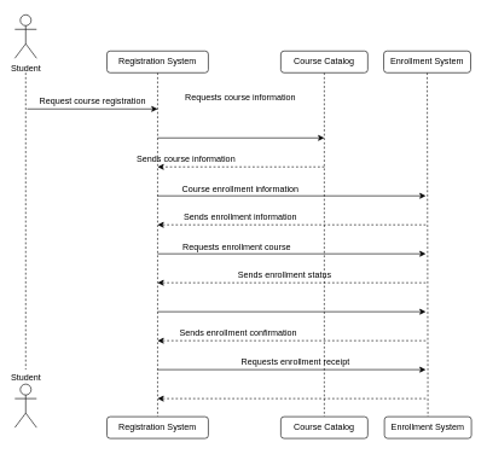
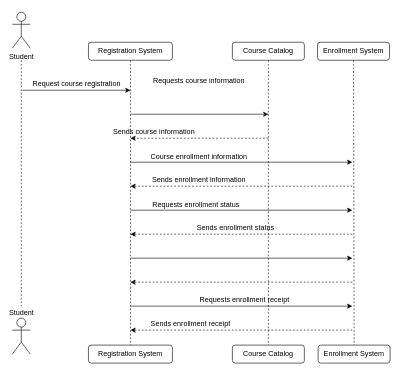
  <mxCell id="0" />
  <mxCell id="1" parent="0" />
  <mxCell id="2" style="edgeStyle=none;html=1;dashed=1;endArrow=none;endFill=0;" edge="1" parent="1"><mxGeometry relative="1" as="geometry"><mxPoint x="35" y="510" as="targetPoint" /><mxPoint x="35" y="100" as="sourcePoint" /></mxGeometry></mxCell>
  <mxCell id="3" value="Student" style="shape=umlActor;verticalLabelPosition=bottom;verticalAlign=top;html=1;outlineConnect=0;" vertex="1" parent="1"><mxGeometry x="20" y="20" width="30" height="60" as="geometry" /></mxCell>
  <mxCell id="4" value="Student" style="shape=umlActor;verticalLabelPosition=top;verticalAlign=bottom;html=1;outlineConnect=0;align=center;labelPosition=center;" vertex="1" parent="1"><mxGeometry x="20" y="530" width="30" height="60" as="geometry" /></mxCell>
  <mxCell id="5" style="edgeStyle=none;html=1;entryX=0.5;entryY=0;entryDx=0;entryDy=0;dashed=1;endArrow=none;endFill=0;" edge="1" parent="1" source="6" target="11"><mxGeometry relative="1" as="geometry" /></mxCell>
  <mxCell id="6" value="Registration System" style="rounded=1;whiteSpace=wrap;html=1;" vertex="1" parent="1"><mxGeometry x="147" y="70" width="140" height="30" as="geometry" /></mxCell>
  <mxCell id="7" style="edgeStyle=none;html=1;entryX=0.5;entryY=0;entryDx=0;entryDy=0;dashed=1;endArrow=none;endFill=0;" edge="1" parent="1" source="8" target="12"><mxGeometry relative="1" as="geometry" /></mxCell>
  <mxCell id="8" value="Course Catalog" style="rounded=1;whiteSpace=wrap;html=1;" vertex="1" parent="1"><mxGeometry x="387" y="70" width="120" height="30" as="geometry" /></mxCell>
  <mxCell id="9" style="edgeStyle=none;html=1;entryX=0.5;entryY=0;entryDx=0;entryDy=0;endArrow=none;endFill=0;dashed=1;" edge="1" parent="1" source="10" target="13"><mxGeometry relative="1" as="geometry" /></mxCell>
  <mxCell id="10" value="Enrollment System" style="rounded=1;whiteSpace=wrap;html=1;" vertex="1" parent="1"><mxGeometry x="529" y="70" width="120" height="30" as="geometry" /></mxCell>
  <mxCell id="11" value="Registration System" style="rounded=1;whiteSpace=wrap;html=1;" vertex="1" parent="1"><mxGeometry x="147" y="575" width="140" height="30" as="geometry" /></mxCell>
  <mxCell id="12" value="Course Catalog" style="rounded=1;whiteSpace=wrap;html=1;" vertex="1" parent="1"><mxGeometry x="387" y="575" width="120" height="30" as="geometry" /></mxCell>
  <mxCell id="13" value="Enrollment System" style="rounded=1;whiteSpace=wrap;html=1;" vertex="1" parent="1"><mxGeometry x="530" y="575" width="120" height="30" as="geometry" /></mxCell>
  <mxCell id="14" value="" style="endArrow=classic;html=1;endFill=1;" edge="1" parent="1"><mxGeometry width="50" height="50" relative="1" as="geometry"><mxPoint x="37" y="150" as="sourcePoint" /><mxPoint x="217" y="150" as="targetPoint" /></mxGeometry></mxCell>
  <mxCell id="15" value="Request course registration" style="text;html=1;align=center;verticalAlign=middle;resizable=0;points=[];autosize=1;strokeColor=none;fillColor=none;" vertex="1" parent="1"><mxGeometry x="42" y="125" width="170" height="30" as="geometry" /></mxCell>
  <mxCell id="16" value="" style="endArrow=classic;html=1;" edge="1" parent="1"><mxGeometry width="50" height="50" relative="1" as="geometry"><mxPoint x="217" y="190" as="sourcePoint" /><mxPoint x="447" y="190" as="targetPoint" /></mxGeometry></mxCell>
  <mxCell id="17" value="Requests course information" style="text;html=1;align=center;verticalAlign=middle;resizable=0;points=[];autosize=1;strokeColor=none;fillColor=none;" vertex="1" parent="1"><mxGeometry x="241" y="120" width="180" height="30" as="geometry" /></mxCell>
  <mxCell id="18" value="" style="endArrow=classic;html=1;dashed=1;" edge="1" parent="1"><mxGeometry width="50" height="50" relative="1" as="geometry"><mxPoint x="447" y="230" as="sourcePoint" /><mxPoint x="217" y="230" as="targetPoint" /></mxGeometry></mxCell>
  <mxCell id="19" value="Sends course information" style="text;html=1;align=center;verticalAlign=middle;resizable=0;points=[];autosize=1;strokeColor=none;fillColor=none;" vertex="1" parent="1"><mxGeometry x="176" y="204" width="160" height="30" as="geometry" /></mxCell>
  <mxCell id="20" value="" style="endArrow=classic;html=1;" edge="1" parent="1"><mxGeometry width="50" height="50" relative="1" as="geometry"><mxPoint x="217" y="270" as="sourcePoint" /><mxPoint x="587" y="270" as="targetPoint" /></mxGeometry></mxCell>
  <mxCell id="21" value="Course enrollment information" style="text;html=1;align=center;verticalAlign=middle;resizable=0;points=[];autosize=1;strokeColor=none;fillColor=none;" vertex="1" parent="1"><mxGeometry x="231" y="246" width="200" height="30" as="geometry" /></mxCell>
  <mxCell id="22" value="" style="endArrow=classic;html=1;dashed=1;" edge="1" parent="1"><mxGeometry width="50" height="50" relative="1" as="geometry"><mxPoint x="587" y="310" as="sourcePoint" /><mxPoint x="217" y="310" as="targetPoint" /></mxGeometry></mxCell>
  <mxCell id="23" value="Sends enrollment information" style="text;html=1;align=center;verticalAlign=middle;resizable=0;points=[];autosize=1;strokeColor=none;fillColor=none;" vertex="1" parent="1"><mxGeometry x="241" y="285" width="180" height="30" as="geometry" /></mxCell>
  <mxCell id="24" value="" style="endArrow=classic;html=1;" edge="1" parent="1"><mxGeometry width="50" height="50" relative="1" as="geometry"><mxPoint x="217" y="350" as="sourcePoint" /><mxPoint x="587" y="350" as="targetPoint" /></mxGeometry></mxCell>
  <mxCell id="25" value="" style="endArrow=classic;html=1;" edge="1" parent="1"><mxGeometry width="50" height="50" relative="1" as="geometry"><mxPoint x="217" y="430" as="sourcePoint" /><mxPoint x="587" y="430" as="targetPoint" /></mxGeometry></mxCell>
  <mxCell id="26" value="" style="endArrow=classic;html=1;" edge="1" parent="1"><mxGeometry width="50" height="50" relative="1" as="geometry"><mxPoint x="217" y="510" as="sourcePoint" /><mxPoint x="587" y="510" as="targetPoint" /></mxGeometry></mxCell>
  <mxCell id="27" value="" style="endArrow=classic;html=1;dashed=1;" edge="1" parent="1"><mxGeometry width="50" height="50" relative="1" as="geometry"><mxPoint x="587" y="390" as="sourcePoint" /><mxPoint x="217" y="390" as="targetPoint" /></mxGeometry></mxCell>
  <mxCell id="28" value="" style="endArrow=classic;html=1;dashed=1;" edge="1" parent="1"><mxGeometry width="50" height="50" relative="1" as="geometry"><mxPoint x="587" y="470" as="sourcePoint" /><mxPoint x="217" y="470" as="targetPoint" /></mxGeometry></mxCell>
  <mxCell id="29" value="" style="endArrow=classic;html=1;dashed=1;" edge="1" parent="1"><mxGeometry width="50" height="50" relative="1" as="geometry"><mxPoint x="587" y="550" as="sourcePoint" /><mxPoint x="217" y="550" as="targetPoint" /></mxGeometry></mxCell>
- <mxCell id="30" value="Requests enrollment course" style="text;html=1;align=center;verticalAlign=middle;resizable=0;points=[];autosize=1;strokeColor=none;fillColor=none;" vertex="1" parent="1"><mxGeometry x="241" y="327" width="170" height="30" as="geometry" /></mxCell>
+ <mxCell id="30" value="Requests enrollment status" style="text;html=1;align=center;verticalAlign=middle;resizable=0;points=[];autosize=1;strokeColor=none;fillColor=none;" vertex="1" parent="1"><mxGeometry x="241" y="327" width="170" height="30" as="geometry" /></mxCell>
  <mxCell id="31" value="Sends enrollment status" style="text;html=1;align=center;verticalAlign=middle;resizable=0;points=[];autosize=1;strokeColor=none;fillColor=none;" vertex="1" parent="1"><mxGeometry x="317" y="364" width="150" height="30" as="geometry" /></mxCell>
- <mxCell id="32" value="Sends enrollment confirmation" style="text;html=1;align=center;verticalAlign=middle;resizable=0;points=[];autosize=1;strokeColor=none;fillColor=none;" vertex="1" parent="1"><mxGeometry x="233" y="445" width="190" height="30" as="geometry" /></mxCell>
  <mxCell id="33" value="Requests enrollment receipt" style="text;html=1;align=center;verticalAlign=middle;resizable=0;points=[];autosize=1;strokeColor=none;fillColor=none;" vertex="1" parent="1"><mxGeometry x="322" y="484" width="170" height="30" as="geometry" /></mxCell>
+ <mxCell id="34" value="Sends enrollment receipt" style="text;html=1;align=center;verticalAlign=middle;resizable=0;points=[];autosize=1;strokeColor=none;fillColor=none;" vertex="1" parent="1"><mxGeometry x="237" y="525" width="160" height="30" as="geometry" /></mxCell>
